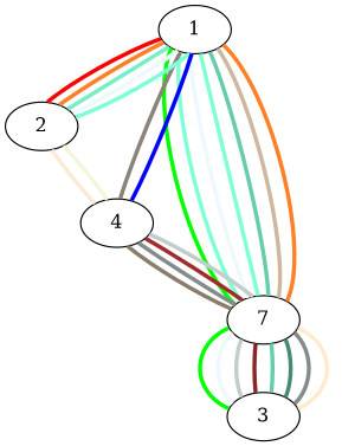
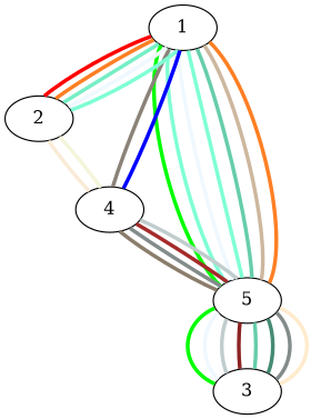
  graph {
    edge [color=aliceblue penwidth=3.0]
    1
    2
-   5 [label=7]
+   5
    4
    3
    1 -- 2 [color=red]
    1 -- 2 [color=chocolate1]
    1 -- 5 [color=green]
    1 -- 5 [color=aquamarine]
    1 -- 5
    1 -- 5 [color=aquamarine1]
    1 -- 4 [color=antiquewhite4]
    2 -- 1 [color=aquamarine2]
    2 -- 1
    2 -- 1 [color=aquamarine1]
    2 -- 4 [color=antiquewhite]
    5 -- 1 [color=aquamarine3]
    5 -- 1 [color=bisque3]
    5 -- 1 [color=chocolate1]
    5 -- 4 [color=azure4]
    5 -- 4 [color=brown]
    5 -- 3 [color=green]
    5 -- 3
    5 -- 3 [color=azure3]
    5 -- 3 [color=brown4]
    4 -- 1 [color=blue]
    4 -- 2 [color=beige]
    4 -- 5 [color=bisque4]
    4 -- 5 [color=azure3]
    3 -- 5 [color=aquamarine3]
    3 -- 5 [color=aquamarine4]
    3 -- 5 [color=azure4]
    3 -- 5 [color=blanchedalmond]
  }
